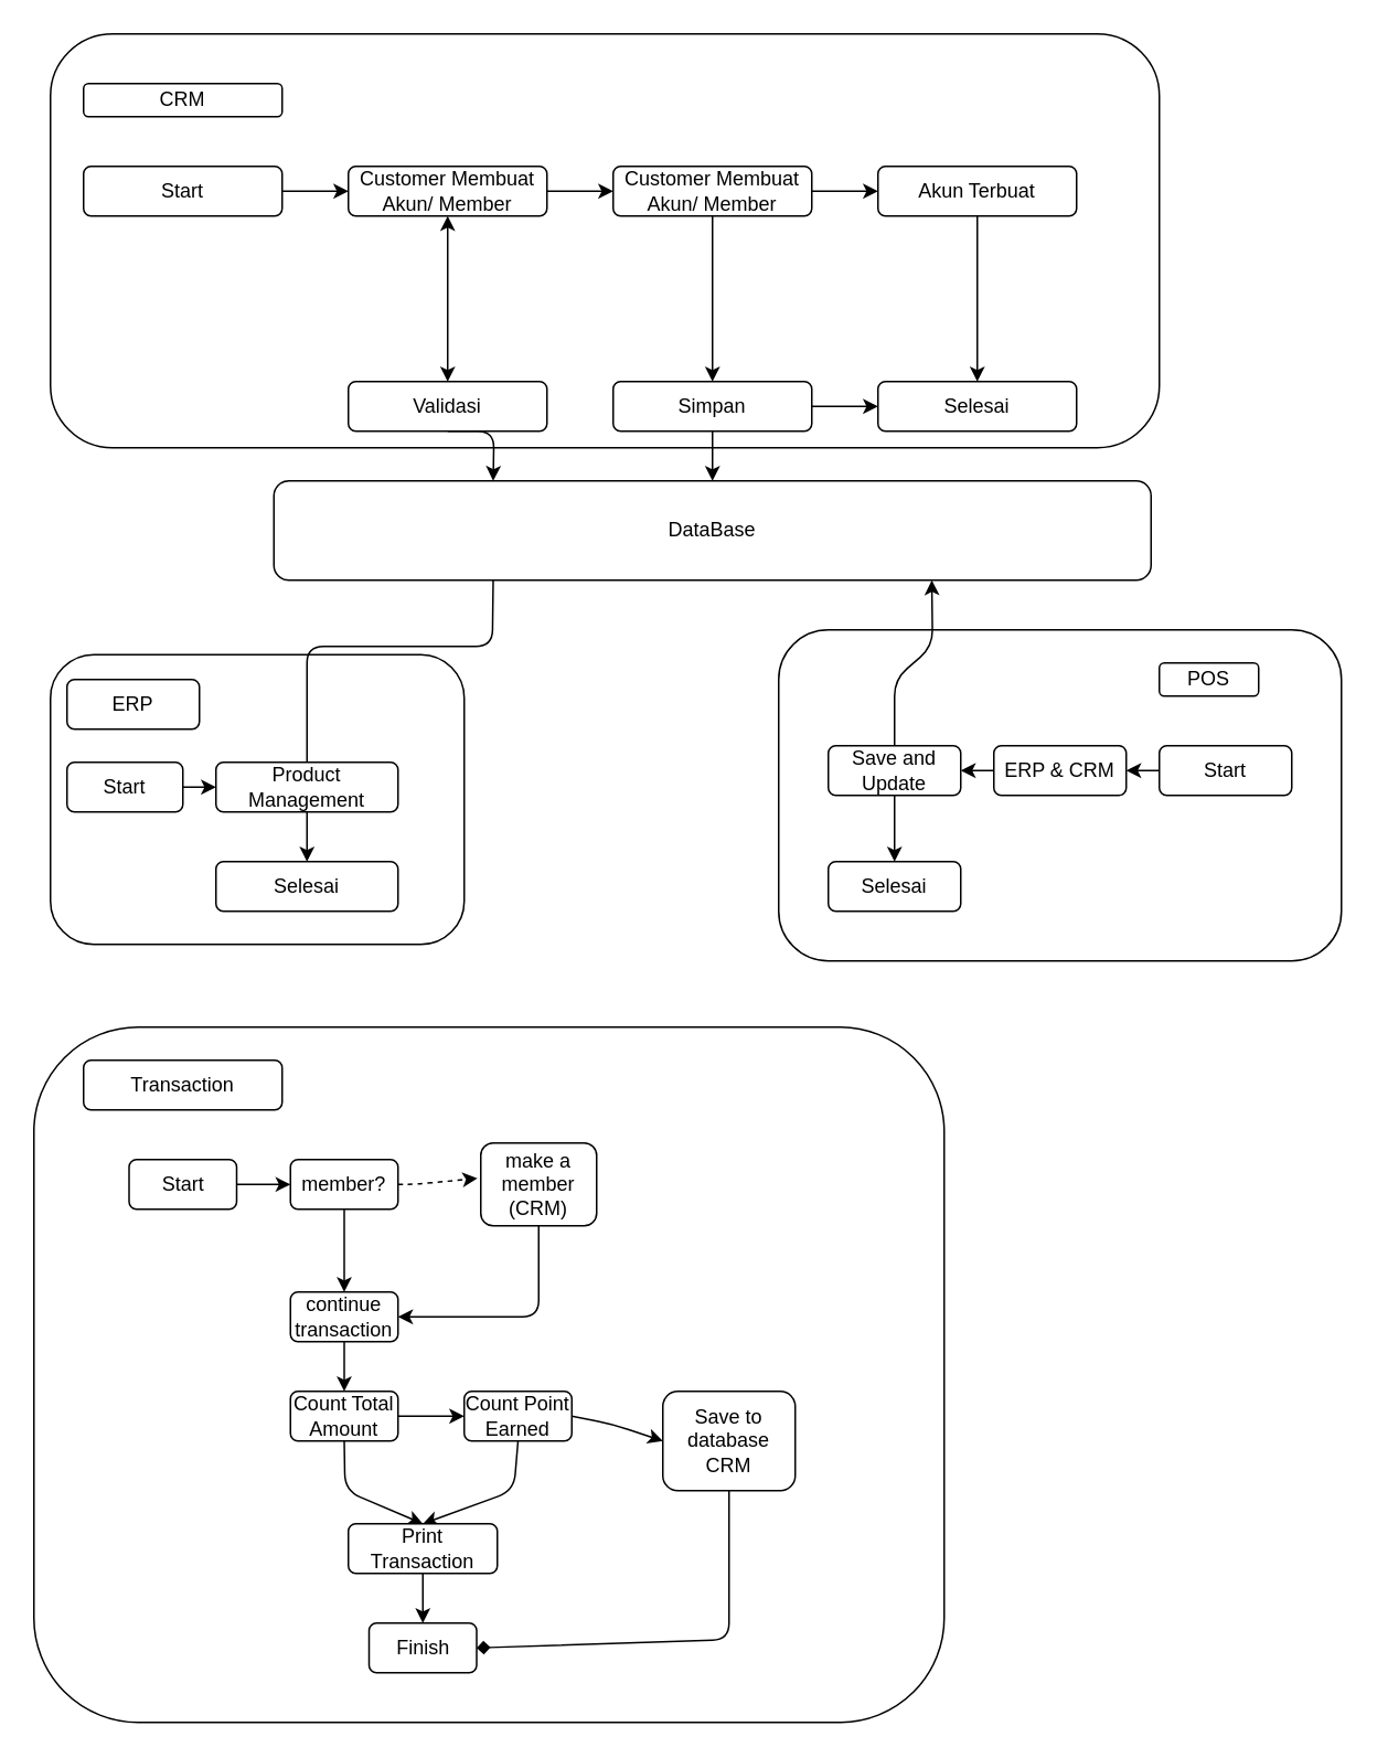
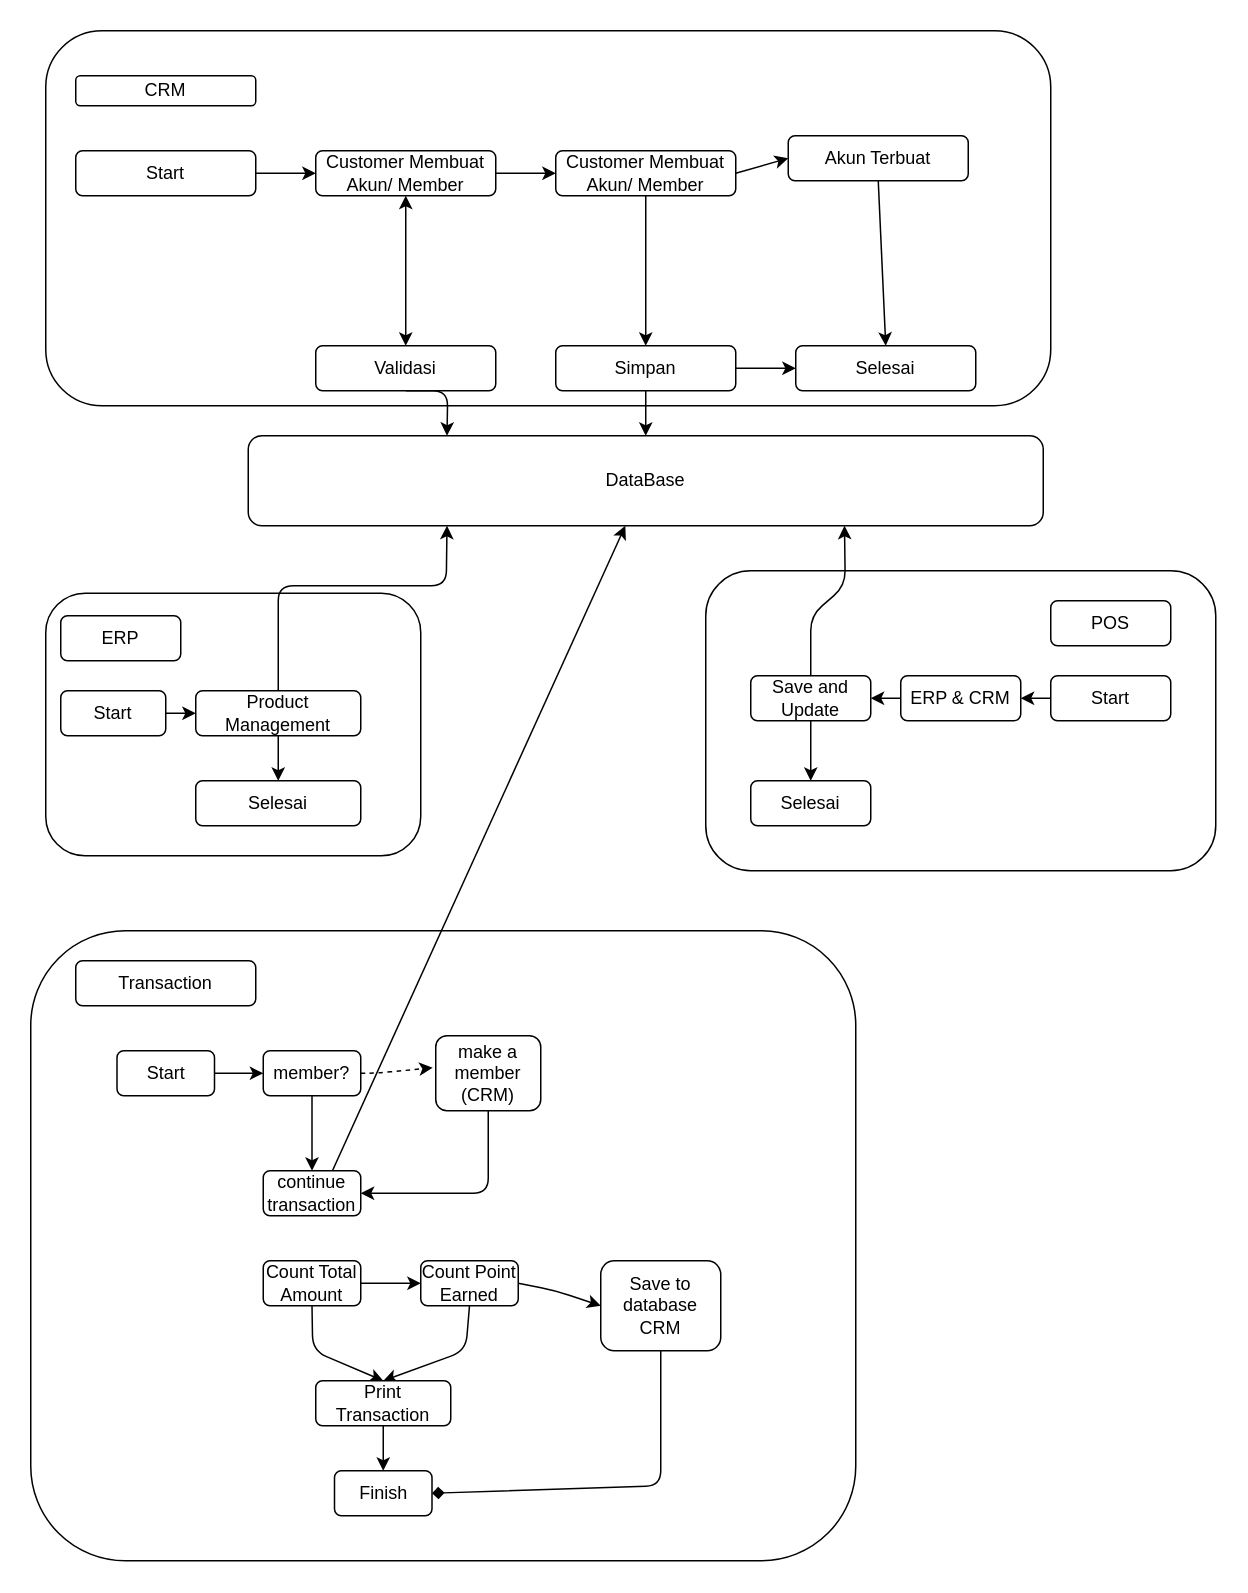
  <mxCell id="0" />
  <mxCell id="1" parent="0" />
  <mxCell id="2" value="" style="rounded=1;whiteSpace=wrap;html=1;" vertex="1" parent="1"><mxGeometry x="20" y="620" width="550" height="420" as="geometry" /></mxCell>
  <mxCell id="3" value="" style="rounded=1;whiteSpace=wrap;html=1;" vertex="1" parent="1"><mxGeometry x="470" y="380" width="340" height="200" as="geometry" /></mxCell>
  <mxCell id="4" value="" style="rounded=1;whiteSpace=wrap;html=1;" vertex="1" parent="1"><mxGeometry x="30" y="20" width="670" height="250" as="geometry" /></mxCell>
  <mxCell id="5" value="" style="rounded=1;whiteSpace=wrap;html=1;" vertex="1" parent="1"><mxGeometry x="30" y="395" width="250" height="175" as="geometry" /></mxCell>
  <mxCell id="6" value="CRM" style="rounded=1;whiteSpace=wrap;html=1;" vertex="1" parent="1"><mxGeometry x="50" y="50" width="120" height="20" as="geometry" /></mxCell>
  <mxCell id="7" value="Start" style="rounded=1;whiteSpace=wrap;html=1;" vertex="1" parent="1"><mxGeometry x="50" y="100" width="120" height="30" as="geometry" /></mxCell>
  <mxCell id="8" style="edgeStyle=none;html=1;exitX=0.5;exitY=1;exitDx=0;exitDy=0;entryX=0.25;entryY=0;entryDx=0;entryDy=0;" edge="1" parent="1" source="9" target="22"><mxGeometry relative="1" as="geometry"><Array as="points"><mxPoint x="298" y="260" /></Array></mxGeometry></mxCell>
  <mxCell id="9" value="Validasi" style="rounded=1;whiteSpace=wrap;html=1;" vertex="1" parent="1"><mxGeometry x="210" y="230" width="120" height="30" as="geometry" /></mxCell>
  <mxCell id="10" style="edgeStyle=none;html=1;exitX=1;exitY=0.5;exitDx=0;exitDy=0;entryX=0;entryY=0.5;entryDx=0;entryDy=0;" edge="1" parent="1" source="11" target="16"><mxGeometry relative="1" as="geometry" /></mxCell>
  <mxCell id="11" value="Customer Membuat Akun/ Member" style="rounded=1;whiteSpace=wrap;html=1;" vertex="1" parent="1"><mxGeometry x="210" y="100" width="120" height="30" as="geometry" /></mxCell>
  <mxCell id="12" value="" style="endArrow=classic;startArrow=classic;html=1;entryX=0.5;entryY=1;entryDx=0;entryDy=0;exitX=0.5;exitY=0;exitDx=0;exitDy=0;" edge="1" parent="1" source="9" target="11"><mxGeometry width="50" height="50" relative="1" as="geometry"><mxPoint x="390" y="300" as="sourcePoint" /><mxPoint x="440" y="250" as="targetPoint" /></mxGeometry></mxCell>
  <mxCell id="13" value="" style="endArrow=classic;html=1;exitX=1;exitY=0.5;exitDx=0;exitDy=0;entryX=0;entryY=0.5;entryDx=0;entryDy=0;" edge="1" parent="1" source="7" target="11"><mxGeometry width="50" height="50" relative="1" as="geometry"><mxPoint x="390" y="300" as="sourcePoint" /><mxPoint x="440" y="250" as="targetPoint" /></mxGeometry></mxCell>
  <mxCell id="14" style="edgeStyle=none;html=1;exitX=1;exitY=0.5;exitDx=0;exitDy=0;entryX=0;entryY=0.5;entryDx=0;entryDy=0;" edge="1" parent="1" source="16" target="18"><mxGeometry relative="1" as="geometry" /></mxCell>
  <mxCell id="15" style="edgeStyle=none;html=1;exitX=0.5;exitY=1;exitDx=0;exitDy=0;entryX=0.5;entryY=0;entryDx=0;entryDy=0;" edge="1" parent="1" source="16" target="21"><mxGeometry relative="1" as="geometry" /></mxCell>
  <mxCell id="16" value="Customer Membuat Akun/ Member" style="rounded=1;whiteSpace=wrap;html=1;" vertex="1" parent="1"><mxGeometry x="370" y="100" width="120" height="30" as="geometry" /></mxCell>
  <mxCell id="17" style="edgeStyle=none;html=1;exitX=0.5;exitY=1;exitDx=0;exitDy=0;entryX=0.5;entryY=0;entryDx=0;entryDy=0;" edge="1" parent="1" source="18" target="23"><mxGeometry relative="1" as="geometry" /></mxCell>
- <mxCell id="18" value="Akun Terbuat" style="rounded=1;whiteSpace=wrap;html=1;" vertex="1" parent="1"><mxGeometry x="530" y="100" width="120" height="30" as="geometry" /></mxCell>
+ <mxCell id="18" value="Akun Terbuat" style="rounded=1;whiteSpace=wrap;html=1;" vertex="1" parent="1"><mxGeometry x="525" y="90" width="120" height="30" as="geometry" /></mxCell>
  <mxCell id="19" style="edgeStyle=none;html=1;exitX=0.5;exitY=1;exitDx=0;exitDy=0;entryX=0.5;entryY=0;entryDx=0;entryDy=0;" edge="1" parent="1" source="21" target="22"><mxGeometry relative="1" as="geometry" /></mxCell>
  <mxCell id="20" style="edgeStyle=none;html=1;exitX=1;exitY=0.5;exitDx=0;exitDy=0;entryX=0;entryY=0.5;entryDx=0;entryDy=0;" edge="1" parent="1" source="21" target="23"><mxGeometry relative="1" as="geometry" /></mxCell>
  <mxCell id="21" value="Simpan" style="rounded=1;whiteSpace=wrap;html=1;" vertex="1" parent="1"><mxGeometry x="370" y="230" width="120" height="30" as="geometry" /></mxCell>
  <mxCell id="22" value="DataBase" style="rounded=1;whiteSpace=wrap;html=1;" vertex="1" parent="1"><mxGeometry x="165" y="290" width="530" height="60" as="geometry" /></mxCell>
  <mxCell id="23" value="Selesai" style="rounded=1;whiteSpace=wrap;html=1;" vertex="1" parent="1"><mxGeometry x="530" y="230" width="120" height="30" as="geometry" /></mxCell>
  <mxCell id="24" value="ERP" style="rounded=1;whiteSpace=wrap;html=1;" vertex="1" parent="1"><mxGeometry x="40" y="410" width="80" height="30" as="geometry" /></mxCell>
  <mxCell id="25" style="edgeStyle=none;html=1;exitX=1;exitY=0.5;exitDx=0;exitDy=0;entryX=0;entryY=0.5;entryDx=0;entryDy=0;" edge="1" parent="1" source="26" target="29"><mxGeometry relative="1" as="geometry" /></mxCell>
  <mxCell id="26" value="Start" style="rounded=1;whiteSpace=wrap;html=1;" vertex="1" parent="1"><mxGeometry x="40" y="460" width="70" height="30" as="geometry" /></mxCell>
- <mxCell id="27" style="edgeStyle=none;html=1;exitX=0.5;exitY=0;exitDx=0;exitDy=0;entryX=0.25;entryY=1;entryDx=0;entryDy=0;endArrow=none;" edge="1" parent="1" source="29" target="22"><mxGeometry relative="1" as="geometry"><mxPoint x="317.5" y="350" as="targetPoint" /><Array as="points"><mxPoint x="185" y="390" /><mxPoint x="297" y="390" /></Array></mxGeometry></mxCell>
+ <mxCell id="27" style="edgeStyle=none;html=1;exitX=0.5;exitY=0;exitDx=0;exitDy=0;entryX=0.25;entryY=1;entryDx=0;entryDy=0;" edge="1" parent="1" source="29" target="22"><mxGeometry relative="1" as="geometry"><mxPoint x="317.5" y="350" as="targetPoint" /><Array as="points"><mxPoint x="185" y="390" /><mxPoint x="297" y="390" /></Array></mxGeometry></mxCell>
  <mxCell id="28" style="edgeStyle=none;html=1;exitX=0.5;exitY=1;exitDx=0;exitDy=0;entryX=0.5;entryY=0;entryDx=0;entryDy=0;" edge="1" parent="1" source="29" target="31"><mxGeometry relative="1" as="geometry" /></mxCell>
  <mxCell id="29" value="Product Management" style="rounded=1;whiteSpace=wrap;html=1;" vertex="1" parent="1"><mxGeometry x="130" y="460" width="110" height="30" as="geometry" /></mxCell>
- <mxCell id="30" value="POS" style="rounded=1;whiteSpace=wrap;html=1;" vertex="1" parent="1"><mxGeometry x="700" y="400" width="60" height="20" as="geometry" /></mxCell>
+ <mxCell id="30" value="POS" style="rounded=1;whiteSpace=wrap;html=1;" vertex="1" parent="1"><mxGeometry x="700" y="400" width="80" height="30" as="geometry" /></mxCell>
  <mxCell id="31" value="Selesai" style="rounded=1;whiteSpace=wrap;html=1;" vertex="1" parent="1"><mxGeometry x="130" y="520" width="110" height="30" as="geometry" /></mxCell>
  <mxCell id="32" style="edgeStyle=none;html=1;exitX=0;exitY=0.5;exitDx=0;exitDy=0;entryX=1;entryY=0.5;entryDx=0;entryDy=0;" edge="1" parent="1" source="33" target="35"><mxGeometry relative="1" as="geometry" /></mxCell>
  <mxCell id="33" value="Start" style="rounded=1;whiteSpace=wrap;html=1;" vertex="1" parent="1"><mxGeometry x="700" y="450" width="80" height="30" as="geometry" /></mxCell>
  <mxCell id="34" style="edgeStyle=none;html=1;exitX=0;exitY=0.5;exitDx=0;exitDy=0;entryX=1;entryY=0.5;entryDx=0;entryDy=0;" edge="1" parent="1" source="35" target="38"><mxGeometry relative="1" as="geometry" /></mxCell>
  <mxCell id="35" value="ERP &amp;amp; CRM" style="rounded=1;whiteSpace=wrap;html=1;" vertex="1" parent="1"><mxGeometry x="600" y="450" width="80" height="30" as="geometry" /></mxCell>
  <mxCell id="36" style="edgeStyle=none;html=1;exitX=0.5;exitY=1;exitDx=0;exitDy=0;entryX=0.5;entryY=0;entryDx=0;entryDy=0;" edge="1" parent="1" source="38" target="39"><mxGeometry relative="1" as="geometry" /></mxCell>
  <mxCell id="37" style="edgeStyle=none;html=1;exitX=0.5;exitY=0;exitDx=0;exitDy=0;entryX=0.75;entryY=1;entryDx=0;entryDy=0;" edge="1" parent="1" source="38" target="22"><mxGeometry relative="1" as="geometry"><Array as="points"><mxPoint x="540" y="410" /><mxPoint x="563" y="390" /></Array></mxGeometry></mxCell>
  <mxCell id="38" value="Save and Update" style="rounded=1;whiteSpace=wrap;html=1;" vertex="1" parent="1"><mxGeometry x="500" y="450" width="80" height="30" as="geometry" /></mxCell>
  <mxCell id="39" value="Selesai" style="rounded=1;whiteSpace=wrap;html=1;" vertex="1" parent="1"><mxGeometry x="500" y="520" width="80" height="30" as="geometry" /></mxCell>
  <mxCell id="40" value="Transaction" style="rounded=1;whiteSpace=wrap;html=1;" vertex="1" parent="1"><mxGeometry x="50" y="640" width="120" height="30" as="geometry" /></mxCell>
  <mxCell id="41" style="edgeStyle=none;html=1;exitX=1;exitY=0.5;exitDx=0;exitDy=0;entryX=0;entryY=0.5;entryDx=0;entryDy=0;" edge="1" parent="1" source="42" target="44"><mxGeometry relative="1" as="geometry" /></mxCell>
  <mxCell id="42" value="Start" style="rounded=1;whiteSpace=wrap;html=1;" vertex="1" parent="1"><mxGeometry x="77.5" y="700" width="65" height="30" as="geometry" /></mxCell>
  <mxCell id="43" style="edgeStyle=none;html=1;exitX=0.5;exitY=1;exitDx=0;exitDy=0;entryX=0.5;entryY=0;entryDx=0;entryDy=0;" edge="1" parent="1" source="44" target="48"><mxGeometry relative="1" as="geometry" /></mxCell>
  <mxCell id="44" value="member?" style="rounded=1;whiteSpace=wrap;html=1;" vertex="1" parent="1"><mxGeometry x="175" y="700" width="65" height="30" as="geometry" /></mxCell>
  <mxCell id="45" style="edgeStyle=none;html=1;exitX=0.5;exitY=1;exitDx=0;exitDy=0;entryX=1;entryY=0.5;entryDx=0;entryDy=0;" edge="1" parent="1" source="46" target="48"><mxGeometry relative="1" as="geometry"><Array as="points"><mxPoint x="325" y="795" /></Array></mxGeometry></mxCell>
  <mxCell id="46" value="make a member (CRM)" style="rounded=1;whiteSpace=wrap;html=1;" vertex="1" parent="1"><mxGeometry x="290" y="690" width="70" height="50" as="geometry" /></mxCell>
- <mxCell id="47" style="edgeStyle=none;html=1;exitX=0.5;exitY=1;exitDx=0;exitDy=0;" edge="1" parent="1" source="48" target="52"><mxGeometry relative="1" as="geometry" /></mxCell>
+ <mxCell id="47" style="edgeStyle=none;html=1;exitX=0.5;exitY=1;exitDx=0;exitDy=0;" edge="1" parent="1" source="48" target="22"><mxGeometry relative="1" as="geometry" /></mxCell>
  <mxCell id="48" value="continue transaction" style="rounded=1;whiteSpace=wrap;html=1;" vertex="1" parent="1"><mxGeometry x="175" y="780" width="65" height="30" as="geometry" /></mxCell>
  <mxCell id="49" style="edgeStyle=none;html=1;exitX=1;exitY=0.5;exitDx=0;exitDy=0;entryX=-0.029;entryY=0.427;entryDx=0;entryDy=0;entryPerimeter=0;dashed=1;" edge="1" parent="1" source="44" target="46"><mxGeometry relative="1" as="geometry"><Array as="points"><mxPoint x="250" y="715" /></Array></mxGeometry></mxCell>
  <mxCell id="50" style="edgeStyle=none;html=1;exitX=1;exitY=0.5;exitDx=0;exitDy=0;entryX=0;entryY=0.5;entryDx=0;entryDy=0;" edge="1" parent="1" source="52" target="55"><mxGeometry relative="1" as="geometry" /></mxCell>
  <mxCell id="51" style="edgeStyle=none;html=1;exitX=0.5;exitY=1;exitDx=0;exitDy=0;entryX=0.5;entryY=0;entryDx=0;entryDy=0;" edge="1" parent="1" source="52" target="59"><mxGeometry relative="1" as="geometry"><mxPoint x="250" y="920" as="targetPoint" /><Array as="points"><mxPoint x="208" y="900" /></Array></mxGeometry></mxCell>
  <mxCell id="52" value="Count Total Amount" style="rounded=1;whiteSpace=wrap;html=1;" vertex="1" parent="1"><mxGeometry x="175" y="840" width="65" height="30" as="geometry" /></mxCell>
  <mxCell id="53" style="edgeStyle=none;html=1;exitX=1;exitY=0.5;exitDx=0;exitDy=0;entryX=0;entryY=0.5;entryDx=0;entryDy=0;" edge="1" parent="1" source="55" target="57"><mxGeometry relative="1" as="geometry"><Array as="points"><mxPoint x="370" y="860" /></Array></mxGeometry></mxCell>
  <mxCell id="54" style="edgeStyle=none;html=1;exitX=0.5;exitY=1;exitDx=0;exitDy=0;entryX=0.5;entryY=0;entryDx=0;entryDy=0;" edge="1" parent="1" source="55" target="59"><mxGeometry relative="1" as="geometry"><Array as="points"><mxPoint x="310" y="900" /></Array></mxGeometry></mxCell>
  <mxCell id="55" value="Count Point Earned" style="rounded=1;whiteSpace=wrap;html=1;" vertex="1" parent="1"><mxGeometry x="280" y="840" width="65" height="30" as="geometry" /></mxCell>
  <mxCell id="56" style="edgeStyle=none;html=1;exitX=0.5;exitY=1;exitDx=0;exitDy=0;entryX=1;entryY=0.5;entryDx=0;entryDy=0;endArrow=diamond;" edge="1" parent="1" source="57" target="60"><mxGeometry relative="1" as="geometry"><Array as="points"><mxPoint x="440" y="990" /></Array></mxGeometry></mxCell>
  <mxCell id="57" value="Save to database CRM" style="rounded=1;whiteSpace=wrap;html=1;" vertex="1" parent="1"><mxGeometry x="400" y="840" width="80" height="60" as="geometry" /></mxCell>
  <mxCell id="58" style="edgeStyle=none;html=1;exitX=0.5;exitY=1;exitDx=0;exitDy=0;entryX=0.5;entryY=0;entryDx=0;entryDy=0;" edge="1" parent="1" source="59" target="60"><mxGeometry relative="1" as="geometry" /></mxCell>
  <mxCell id="59" value="Print Transaction" style="rounded=1;whiteSpace=wrap;html=1;" vertex="1" parent="1"><mxGeometry x="210" y="920" width="90" height="30" as="geometry" /></mxCell>
  <mxCell id="60" value="Finish" style="rounded=1;whiteSpace=wrap;html=1;" vertex="1" parent="1"><mxGeometry x="222.5" y="980" width="65" height="30" as="geometry" /></mxCell>
